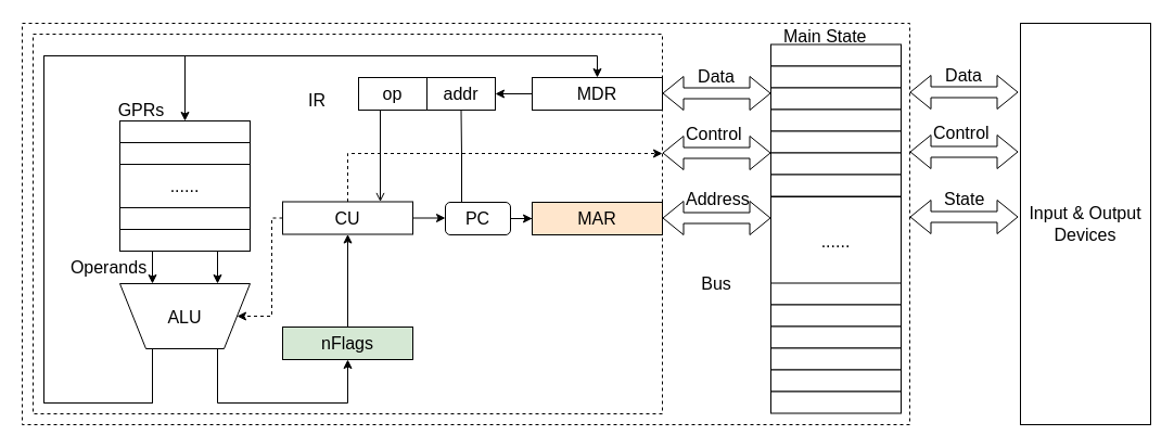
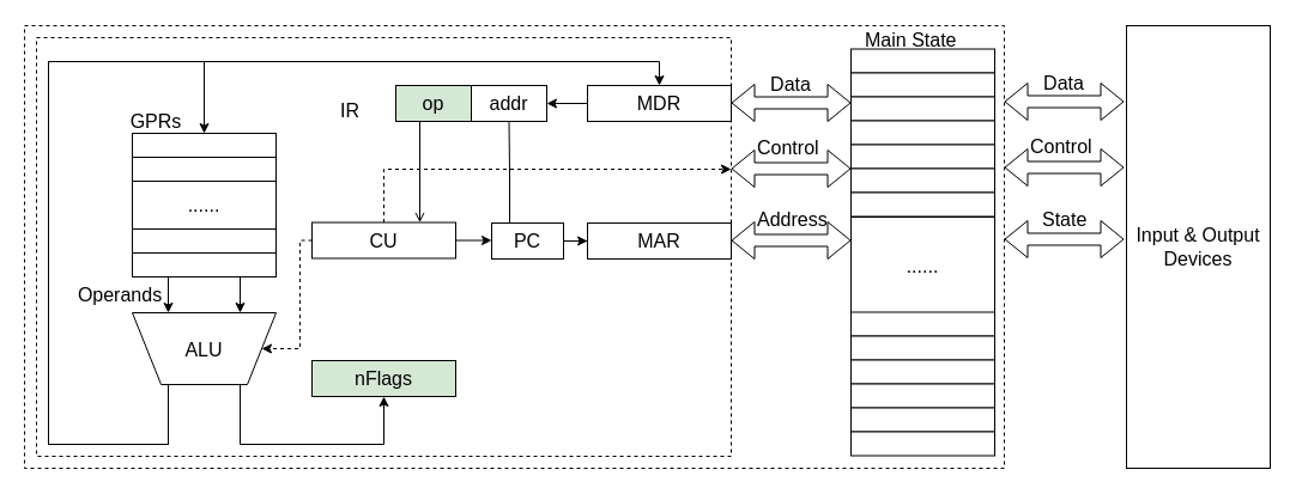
  <mxCell id="0" />
  <mxCell id="1" parent="0" />
  <mxCell id="2" value="" style="rounded=0;whiteSpace=wrap;html=1;fontSize=16;fillColor=none;dashed=1;" vertex="1" parent="1"><mxGeometry x="20" y="21" width="818" height="370" as="geometry" /></mxCell>
  <mxCell id="3" value="" style="rounded=0;whiteSpace=wrap;html=1;fontSize=16;fillColor=none;dashed=1;" vertex="1" parent="1"><mxGeometry x="30" y="31" width="580" height="350" as="geometry" /></mxCell>
  <mxCell id="4" value="" style="rounded=0;whiteSpace=wrap;html=1;fontSize=16;" vertex="1" parent="1"><mxGeometry x="110" y="111" width="120" height="20" as="geometry" /></mxCell>
  <mxCell id="5" value="" style="rounded=0;whiteSpace=wrap;html=1;fontSize=16;" vertex="1" parent="1"><mxGeometry x="110" y="131" width="120" height="20" as="geometry" /></mxCell>
  <mxCell id="6" value="" style="rounded=0;whiteSpace=wrap;html=1;fontSize=16;" vertex="1" parent="1"><mxGeometry x="110" y="191" width="120" height="20" as="geometry" /></mxCell>
  <mxCell id="7" value="" style="rounded=0;whiteSpace=wrap;html=1;fontSize=16;" vertex="1" parent="1"><mxGeometry x="110" y="211" width="120" height="20" as="geometry" /></mxCell>
  <mxCell id="8" value="" style="edgeStyle=orthogonalEdgeStyle;rounded=0;orthogonalLoop=1;jettySize=auto;html=1;fontSize=16;exitX=0.75;exitY=0;exitDx=0;exitDy=0;" edge="1" parent="1" source="10"><mxGeometry relative="1" as="geometry"><mxPoint x="170" y="111" as="targetPoint" /><Array as="points"><mxPoint x="140" y="371" /><mxPoint x="40" y="371" /><mxPoint x="40" y="51" /><mxPoint x="170" y="51" /></Array></mxGeometry></mxCell>
  <mxCell id="9" style="edgeStyle=orthogonalEdgeStyle;rounded=0;orthogonalLoop=1;jettySize=auto;html=1;exitX=0.75;exitY=0;exitDx=0;exitDy=0;fontSize=16;entryX=0.5;entryY=0;entryDx=0;entryDy=0;" edge="1" parent="1" source="10" target="19"><mxGeometry relative="1" as="geometry"><mxPoint x="550" y="51" as="targetPoint" /><Array as="points"><mxPoint x="140" y="371" /><mxPoint x="40" y="371" /><mxPoint x="40" y="51" /><mxPoint x="550" y="51" /></Array></mxGeometry></mxCell>
  <mxCell id="10" value="ALU" style="shape=trapezoid;perimeter=trapezoidPerimeter;rotation=0;fontSize=16;direction=west;" vertex="1" parent="1"><mxGeometry x="110" y="261" width="120" height="60" as="geometry" /></mxCell>
  <mxCell id="11" value="GPRs" style="text;html=1;strokeColor=none;fillColor=none;align=center;verticalAlign=middle;whiteSpace=wrap;rounded=0;fontSize=16;" vertex="1" parent="1"><mxGeometry x="110" y="91" width="40" height="20" as="geometry" /></mxCell>
  <mxCell id="12" value="" style="endArrow=classic;html=1;fontSize=16;entryX=0.75;entryY=1;entryDx=0;entryDy=0;exitX=0.25;exitY=1;exitDx=0;exitDy=0;" edge="1" parent="1" source="7" target="10"><mxGeometry width="50" height="50" relative="1" as="geometry"><mxPoint x="110" y="381" as="sourcePoint" /><mxPoint x="160" y="331" as="targetPoint" /></mxGeometry></mxCell>
  <mxCell id="13" value="" style="endArrow=classic;html=1;fontSize=16;entryX=0.25;entryY=1;entryDx=0;entryDy=0;exitX=0.75;exitY=1;exitDx=0;exitDy=0;" edge="1" parent="1" source="7" target="10"><mxGeometry width="50" height="50" relative="1" as="geometry"><mxPoint x="110" y="381" as="sourcePoint" /><mxPoint x="160" y="331" as="targetPoint" /></mxGeometry></mxCell>
  <mxCell id="14" value="Operands" style="text;html=1;strokeColor=none;fillColor=none;align=center;verticalAlign=middle;whiteSpace=wrap;rounded=0;fontSize=16;" vertex="1" parent="1"><mxGeometry x="80" y="236" width="40" height="20" as="geometry" /></mxCell>
  <mxCell id="15" value="" style="edgeStyle=orthogonalEdgeStyle;rounded=0;orthogonalLoop=1;jettySize=auto;html=1;fontSize=16;entryX=0.5;entryY=1;entryDx=0;entryDy=0;exitX=0.25;exitY=0;exitDx=0;exitDy=0;" edge="1" parent="1" source="10" target="17"><mxGeometry relative="1" as="geometry"><mxPoint x="190" y="321" as="sourcePoint" /><mxPoint x="320" y="331" as="targetPoint" /><Array as="points"><mxPoint x="200" y="371" /><mxPoint x="320" y="371" /></Array></mxGeometry></mxCell>
- <mxCell id="16" style="edgeStyle=orthogonalEdgeStyle;rounded=0;orthogonalLoop=1;jettySize=auto;html=1;exitX=0.5;exitY=0;exitDx=0;exitDy=0;entryX=0.5;entryY=1;entryDx=0;entryDy=0;fontSize=16;" edge="1" parent="1" source="17" target="26"><mxGeometry relative="1" as="geometry" /></mxCell>
  <mxCell id="17" value="nFlags" style="rounded=0;whiteSpace=wrap;html=1;fontSize=16;fillColor=#d5e8d4;" vertex="1" parent="1"><mxGeometry x="260" y="301" width="120" height="30" as="geometry" /></mxCell>
  <mxCell id="18" value="" style="edgeStyle=orthogonalEdgeStyle;rounded=0;orthogonalLoop=1;jettySize=auto;html=1;fontSize=16;" edge="1" parent="1" source="19" target="29"><mxGeometry relative="1" as="geometry" /></mxCell>
  <mxCell id="19" value="MDR" style="rounded=0;whiteSpace=wrap;html=1;fontSize=16;" vertex="1" parent="1"><mxGeometry x="490" y="71" width="120" height="30" as="geometry" /></mxCell>
  <mxCell id="20" value="" style="edgeStyle=orthogonalEdgeStyle;rounded=0;orthogonalLoop=1;jettySize=auto;html=1;fontSize=16;" edge="1" parent="1" source="22" target="31"><mxGeometry relative="1" as="geometry" /></mxCell>
  <mxCell id="21" style="edgeStyle=orthogonalEdgeStyle;rounded=0;orthogonalLoop=1;jettySize=auto;html=1;exitX=0.25;exitY=0;exitDx=0;exitDy=0;entryX=0.5;entryY=1;entryDx=0;entryDy=0;fontSize=16;endArrow=none;endFill=0;" edge="1" parent="1" source="22" target="29"><mxGeometry relative="1" as="geometry" /></mxCell>
- <mxCell id="22" value="PC" style="whiteSpace=wrap;html=1;fontSize=16;rounded=1;" vertex="1" parent="1"><mxGeometry x="410" y="186" width="60" height="30" as="geometry" /></mxCell>
+ <mxCell id="22" value="PC" style="rounded=0;whiteSpace=wrap;html=1;fontSize=16;" vertex="1" parent="1"><mxGeometry x="410" y="186" width="60" height="30" as="geometry" /></mxCell>
  <mxCell id="23" style="edgeStyle=orthogonalEdgeStyle;rounded=0;orthogonalLoop=1;jettySize=auto;html=1;exitX=1;exitY=0.5;exitDx=0;exitDy=0;entryX=0;entryY=0.5;entryDx=0;entryDy=0;fontSize=16;" edge="1" parent="1" source="26" target="22"><mxGeometry relative="1" as="geometry" /></mxCell>
  <mxCell id="24" style="edgeStyle=orthogonalEdgeStyle;rounded=0;orthogonalLoop=1;jettySize=auto;html=1;exitX=0;exitY=0.5;exitDx=0;exitDy=0;fontSize=16;entryX=0;entryY=0.5;entryDx=0;entryDy=0;dashed=1;" edge="1" parent="1" source="26" target="10"><mxGeometry relative="1" as="geometry"><mxPoint x="240" y="301" as="targetPoint" /><Array as="points"><mxPoint x="250" y="201" /><mxPoint x="250" y="291" /></Array></mxGeometry></mxCell>
  <mxCell id="25" style="edgeStyle=orthogonalEdgeStyle;rounded=0;orthogonalLoop=1;jettySize=auto;html=1;exitX=0.5;exitY=0;exitDx=0;exitDy=0;dashed=1;fontSize=16;" edge="1" parent="1" source="26"><mxGeometry relative="1" as="geometry"><mxPoint x="610" y="141" as="targetPoint" /><Array as="points"><mxPoint x="320" y="141" /><mxPoint x="590" y="141" /></Array></mxGeometry></mxCell>
  <mxCell id="26" value="CU" style="rounded=0;whiteSpace=wrap;html=1;fontSize=16;" vertex="1" parent="1"><mxGeometry x="260" y="185.5" width="120" height="30" as="geometry" /></mxCell>
  <mxCell id="27" style="edgeStyle=orthogonalEdgeStyle;rounded=0;orthogonalLoop=1;jettySize=auto;html=1;exitX=0.25;exitY=1;exitDx=0;exitDy=0;entryX=0.75;entryY=0;entryDx=0;entryDy=0;fontSize=16;endArrow=open;" edge="1" parent="1" source="28" target="26"><mxGeometry relative="1" as="geometry"><Array as="points"><mxPoint x="350" y="101" /></Array></mxGeometry></mxCell>
- <mxCell id="28" value="op" style="rounded=0;whiteSpace=wrap;html=1;fontSize=16;" vertex="1" parent="1"><mxGeometry x="330" y="71" width="63" height="30" as="geometry" /></mxCell>
+ <mxCell id="28" value="op" style="rounded=0;whiteSpace=wrap;html=1;fontSize=16;fillColor=#d5e8d4;" vertex="1" parent="1"><mxGeometry x="330" y="71" width="63" height="30" as="geometry" /></mxCell>
  <mxCell id="29" value="addr" style="rounded=0;whiteSpace=wrap;html=1;fontSize=16;" vertex="1" parent="1"><mxGeometry x="393" y="71" width="63" height="30" as="geometry" /></mxCell>
  <mxCell id="30" value="IR" style="text;html=1;resizable=0;points=[];autosize=1;align=left;verticalAlign=top;spacingTop=-4;fontSize=16;" vertex="1" parent="1"><mxGeometry x="282" y="80" width="30" height="20" as="geometry" /></mxCell>
- <mxCell id="31" value="MAR" style="rounded=0;whiteSpace=wrap;html=1;fontSize=16;fillColor=#ffe6cc;" vertex="1" parent="1"><mxGeometry x="490" y="186" width="120" height="30" as="geometry" /></mxCell>
+ <mxCell id="31" value="MAR" style="rounded=0;whiteSpace=wrap;html=1;fontSize=16;" vertex="1" parent="1"><mxGeometry x="490" y="186" width="120" height="30" as="geometry" /></mxCell>
  <mxCell id="32" value="" style="shape=flexArrow;endArrow=classic;startArrow=classic;html=1;fontSize=16;" edge="1" parent="1"><mxGeometry width="50" height="50" relative="1" as="geometry"><mxPoint x="610" y="140.5" as="sourcePoint" /><mxPoint x="710" y="140.5" as="targetPoint" /></mxGeometry></mxCell>
  <mxCell id="33" value="" style="shape=flexArrow;endArrow=classic;startArrow=classic;html=1;fontSize=16;" edge="1" parent="1"><mxGeometry width="50" height="50" relative="1" as="geometry"><mxPoint x="610" y="200.5" as="sourcePoint" /><mxPoint x="710" y="200.5" as="targetPoint" /></mxGeometry></mxCell>
  <mxCell id="34" value="" style="shape=flexArrow;endArrow=classic;startArrow=classic;html=1;fontSize=16;" edge="1" parent="1"><mxGeometry width="50" height="50" relative="1" as="geometry"><mxPoint x="610" y="85.5" as="sourcePoint" /><mxPoint x="710" y="85.5" as="targetPoint" /></mxGeometry></mxCell>
  <mxCell id="35" value="Data" style="text;html=1;strokeColor=none;fillColor=none;align=center;verticalAlign=middle;whiteSpace=wrap;rounded=0;dashed=1;fontSize=16;" vertex="1" parent="1"><mxGeometry x="640" y="60" width="40" height="20" as="geometry" /></mxCell>
  <mxCell id="36" value="Control" style="text;html=1;resizable=0;points=[];autosize=1;align=left;verticalAlign=top;spacingTop=-4;fontSize=16;" vertex="1" parent="1"><mxGeometry x="630" y="111" width="70" height="20" as="geometry" /></mxCell>
  <mxCell id="37" value="Address" style="text;html=1;resizable=0;points=[];autosize=1;align=left;verticalAlign=top;spacingTop=-4;fontSize=16;" vertex="1" parent="1"><mxGeometry x="630" y="171" width="70" height="20" as="geometry" /></mxCell>
  <mxCell id="38" value="" style="rounded=0;whiteSpace=wrap;html=1;fontSize=16;" vertex="1" parent="1"><mxGeometry x="710" y="40.5" width="120" height="20" as="geometry" /></mxCell>
  <mxCell id="39" value="" style="rounded=0;whiteSpace=wrap;html=1;fontSize=16;" vertex="1" parent="1"><mxGeometry x="710" y="60.5" width="120" height="20" as="geometry" /></mxCell>
  <mxCell id="40" value="" style="rounded=0;whiteSpace=wrap;html=1;fontSize=16;" vertex="1" parent="1"><mxGeometry x="710" y="80.5" width="120" height="20" as="geometry" /></mxCell>
  <mxCell id="41" value="" style="rounded=0;whiteSpace=wrap;html=1;fontSize=16;" vertex="1" parent="1"><mxGeometry x="710" y="100.5" width="120" height="20" as="geometry" /></mxCell>
  <mxCell id="42" value="" style="rounded=0;whiteSpace=wrap;html=1;fontSize=16;" vertex="1" parent="1"><mxGeometry x="710" y="120.5" width="120" height="20" as="geometry" /></mxCell>
  <mxCell id="43" value="" style="rounded=0;whiteSpace=wrap;html=1;fontSize=16;" vertex="1" parent="1"><mxGeometry x="710" y="140.5" width="120" height="20" as="geometry" /></mxCell>
  <mxCell id="44" value="" style="rounded=0;whiteSpace=wrap;html=1;fontSize=16;" vertex="1" parent="1"><mxGeometry x="710" y="160.5" width="120" height="20" as="geometry" /></mxCell>
  <mxCell id="45" value="......" style="rounded=0;whiteSpace=wrap;html=1;fontSize=16;" vertex="1" parent="1"><mxGeometry x="710" y="181" width="120" height="81" as="geometry" /></mxCell>
  <mxCell id="46" value="" style="rounded=0;whiteSpace=wrap;html=1;fontSize=16;" vertex="1" parent="1"><mxGeometry x="710" y="260.5" width="120" height="20" as="geometry" /></mxCell>
  <mxCell id="47" value="" style="rounded=0;whiteSpace=wrap;html=1;fontSize=16;" vertex="1" parent="1"><mxGeometry x="710" y="280.5" width="120" height="20" as="geometry" /></mxCell>
  <mxCell id="48" value="" style="rounded=0;whiteSpace=wrap;html=1;fontSize=16;" vertex="1" parent="1"><mxGeometry x="710" y="300.5" width="120" height="20" as="geometry" /></mxCell>
  <mxCell id="49" value="" style="rounded=0;whiteSpace=wrap;html=1;fontSize=16;" vertex="1" parent="1"><mxGeometry x="710" y="320.5" width="120" height="20" as="geometry" /></mxCell>
  <mxCell id="50" value="" style="rounded=0;whiteSpace=wrap;html=1;fontSize=16;" vertex="1" parent="1"><mxGeometry x="710" y="340.5" width="120" height="20" as="geometry" /></mxCell>
  <mxCell id="51" value="" style="rounded=0;whiteSpace=wrap;html=1;fontSize=16;" vertex="1" parent="1"><mxGeometry x="710" y="360.5" width="120" height="20" as="geometry" /></mxCell>
  <mxCell id="52" value="Main State" style="text;html=1;resizable=0;points=[];autosize=1;align=left;verticalAlign=top;spacingTop=-4;fontSize=16;" vertex="1" parent="1"><mxGeometry x="720" y="20.5" width="110" height="20" as="geometry" /></mxCell>
  <mxCell id="53" value="" style="shape=flexArrow;endArrow=classic;startArrow=classic;html=1;fontSize=16;" edge="1" parent="1"><mxGeometry width="50" height="50" relative="1" as="geometry"><mxPoint x="838" y="139.5" as="sourcePoint" /><mxPoint x="938" y="139.5" as="targetPoint" /></mxGeometry></mxCell>
  <mxCell id="54" value="" style="shape=flexArrow;endArrow=classic;startArrow=classic;html=1;fontSize=16;" edge="1" parent="1"><mxGeometry width="50" height="50" relative="1" as="geometry"><mxPoint x="838" y="199.5" as="sourcePoint" /><mxPoint x="938" y="199.5" as="targetPoint" /></mxGeometry></mxCell>
  <mxCell id="55" value="" style="shape=flexArrow;endArrow=classic;startArrow=classic;html=1;fontSize=16;" edge="1" parent="1"><mxGeometry width="50" height="50" relative="1" as="geometry"><mxPoint x="838" y="84.5" as="sourcePoint" /><mxPoint x="938" y="84.5" as="targetPoint" /></mxGeometry></mxCell>
  <mxCell id="56" value="Data" style="text;html=1;strokeColor=none;fillColor=none;align=center;verticalAlign=middle;whiteSpace=wrap;rounded=0;dashed=1;fontSize=16;" vertex="1" parent="1"><mxGeometry x="868" y="59" width="40" height="20" as="geometry" /></mxCell>
  <mxCell id="57" value="Control" style="text;html=1;resizable=0;points=[];autosize=1;align=left;verticalAlign=top;spacingTop=-4;fontSize=16;" vertex="1" parent="1"><mxGeometry x="858" y="110" width="70" height="20" as="geometry" /></mxCell>
  <mxCell id="58" value="State" style="text;html=1;resizable=0;points=[];autosize=1;align=left;verticalAlign=top;spacingTop=-4;fontSize=16;" vertex="1" parent="1"><mxGeometry x="868" y="170.5" width="50" height="20" as="geometry" /></mxCell>
  <mxCell id="59" value="Input &amp;amp;&amp;nbsp;Output&lt;br&gt;Devices" style="rounded=0;whiteSpace=wrap;html=1;fillColor=none;fontSize=16;" vertex="1" parent="1"><mxGeometry x="940" y="21" width="120" height="370" as="geometry" /></mxCell>
- <mxCell id="60" value="Bus" style="text;html=1;strokeColor=none;fillColor=none;align=center;verticalAlign=middle;whiteSpace=wrap;rounded=0;fontSize=16;" vertex="1" parent="1"><mxGeometry x="640" y="251" width="40" height="20" as="geometry" /></mxCell>
  <mxCell id="61" value="......" style="rounded=0;whiteSpace=wrap;html=1;fillColor=none;fontSize=16;" vertex="1" parent="1"><mxGeometry x="110" y="151" width="120" height="40" as="geometry" /></mxCell>
